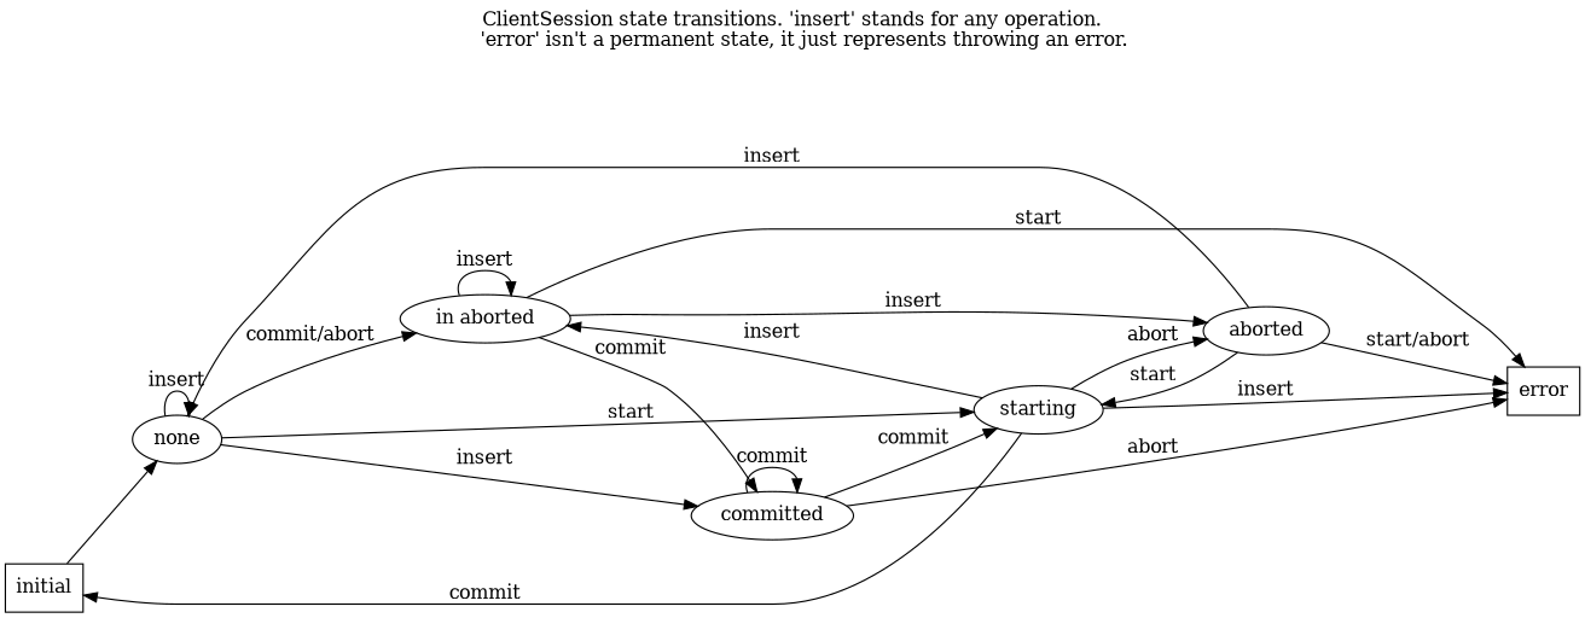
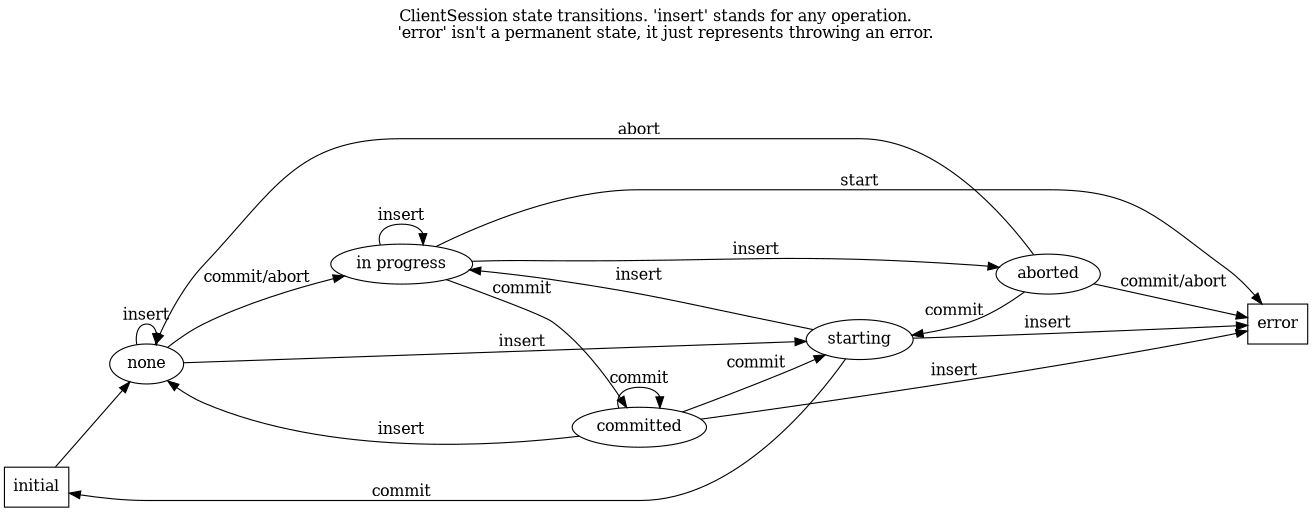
  digraph {
    label="ClientSession state transitions. 'insert' stands for any operation.\n    'error' isn't a permanent state, it just represents throwing an error.\n    "
    labelloc=t
    rankdir=LR
    initial [shape=rectangle]
    none
-   n3 [label="in aborted"]
+   n3 [label="in progress"]
    starting
    error [shape=rectangle]
    committed
    aborted
    initial -> none
    none -> none [label=insert]
    none -> n3 [label="commit/abort"]
-   none -> starting [label=start]
+   none -> starting [label=insert]
    n3 -> n3 [label=insert]
    n3 -> error [label=start]
    n3 -> committed [label=commit]
    n3 -> aborted [label=insert]
    starting -> initial [label=commit]
    starting -> n3 [label=insert]
    starting -> error [label=insert]
-   starting -> aborted [label=abort]
-   none -> committed [label=insert]
+   committed -> none [label=insert]
    committed -> starting [label=commit]
-   committed -> error [label=abort]
+   committed -> error [label=insert]
    committed -> committed [label=commit]
-   aborted -> none [label=insert]
-   aborted -> starting [label=start]
-   aborted -> error [label="start/abort"]
+   aborted -> none [label=abort]
+   aborted -> starting [label=commit]
+   aborted -> error [label="commit/abort"]
  }
